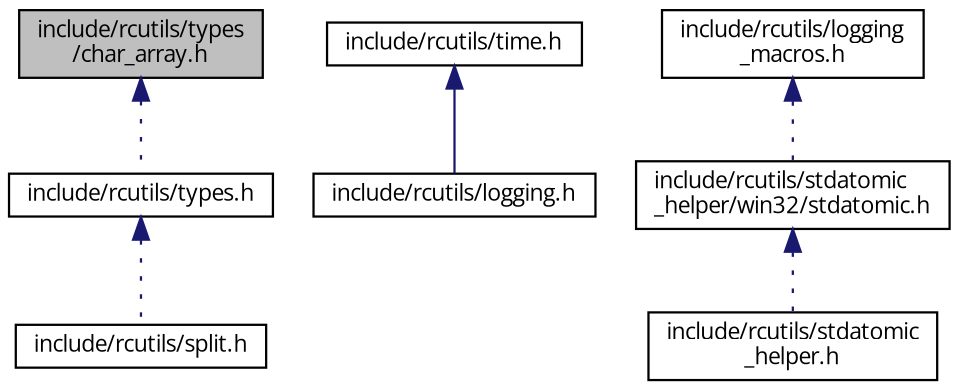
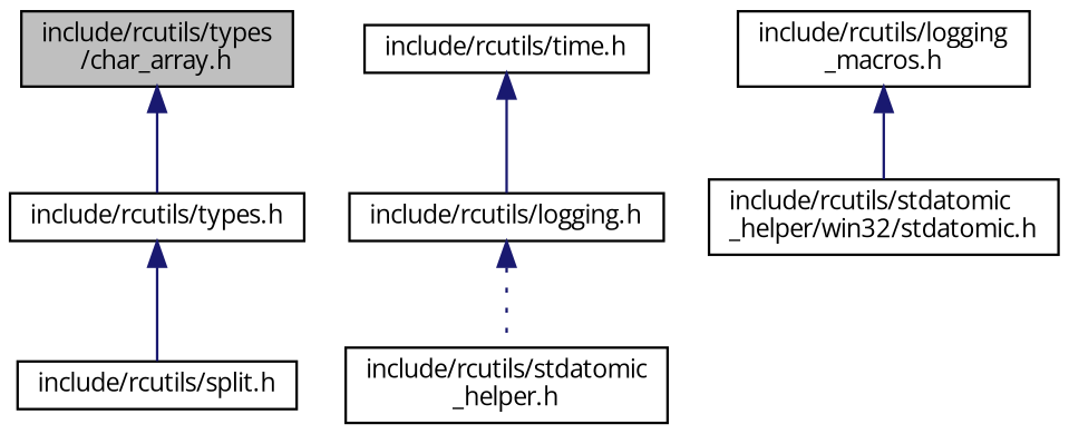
  digraph {
    fontname="Open Sans"
    node [color=black fillcolor=white fontname="Open Sans" fontsize=10 shape=record style=filled]
    edge [color=midnightblue dir=back fontname="Open Sans" fontsize=10 labelfontname=Helvetica labelfontsize=10 style=dotted]
    n1 [fillcolor=grey75 fontcolor=black height=0.2 label="include/rcutils/types\l/char_array.h" width=0.4]
    n2 [height=0.2 label="include/rcutils/types.h" width=0.4]
    n3 [height=0.2 label="include/rcutils/split.h" width=0.4]
    n4 [height=0.2 label="include/rcutils/time.h" width=0.4]
    n5 [height=0.2 label="include/rcutils/logging.h" width=0.4]
    n6 [height=0.2 label="include/rcutils/logging\l_macros.h" width=0.4]
    n7 [height=0.2 label="include/rcutils/stdatomic\l_helper/win32/stdatomic.h" width=0.4]
    n8 [height=0.2 label="include/rcutils/stdatomic\l_helper.h" width=0.4]
-   n1 -> n2
-   n2 -> n3
+   n1 -> n2 [style=solid]
+   n2 -> n3 [style=solid]
    n4 -> n5 [style=solid]
-   n6 -> n7
-   n7 -> n8
+   n6 -> n7 [style=solid]
+   n5 -> n8
  }
